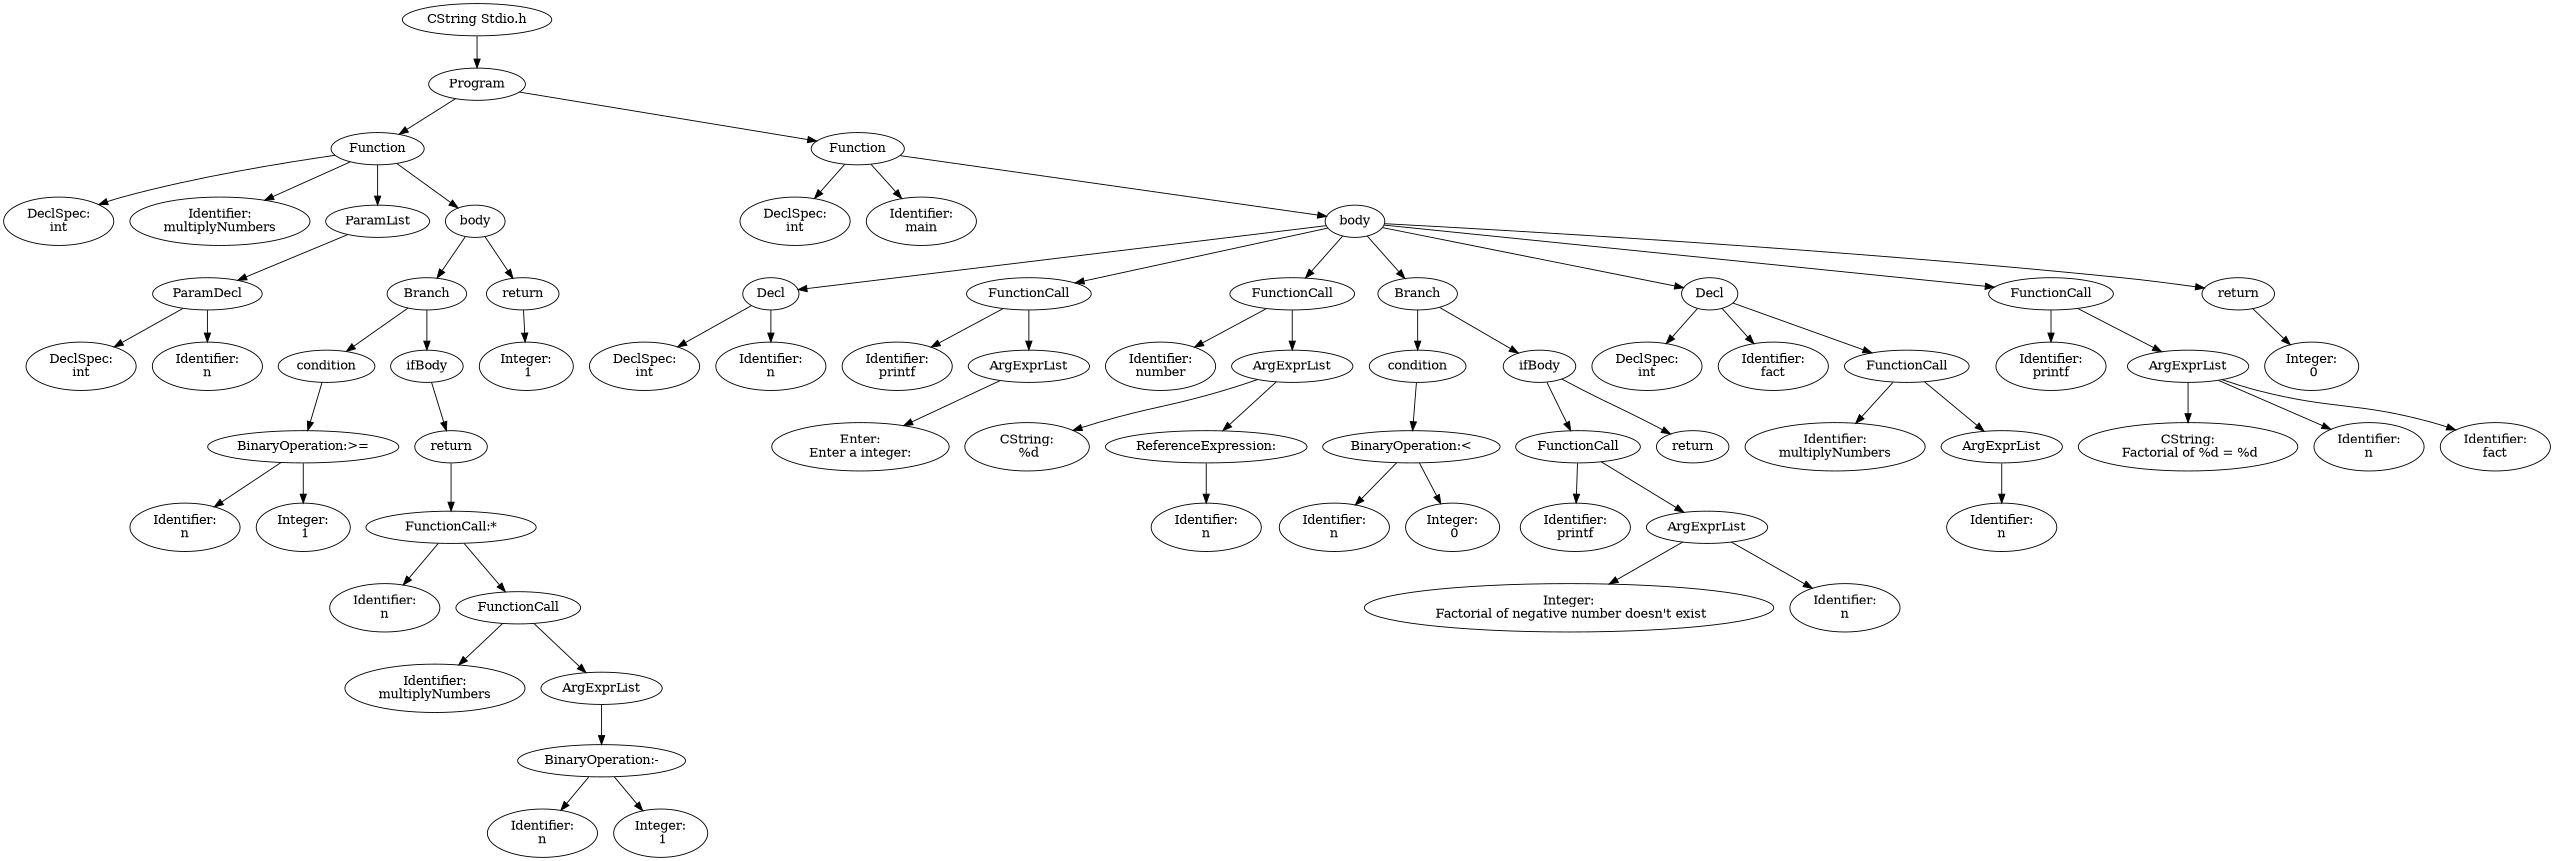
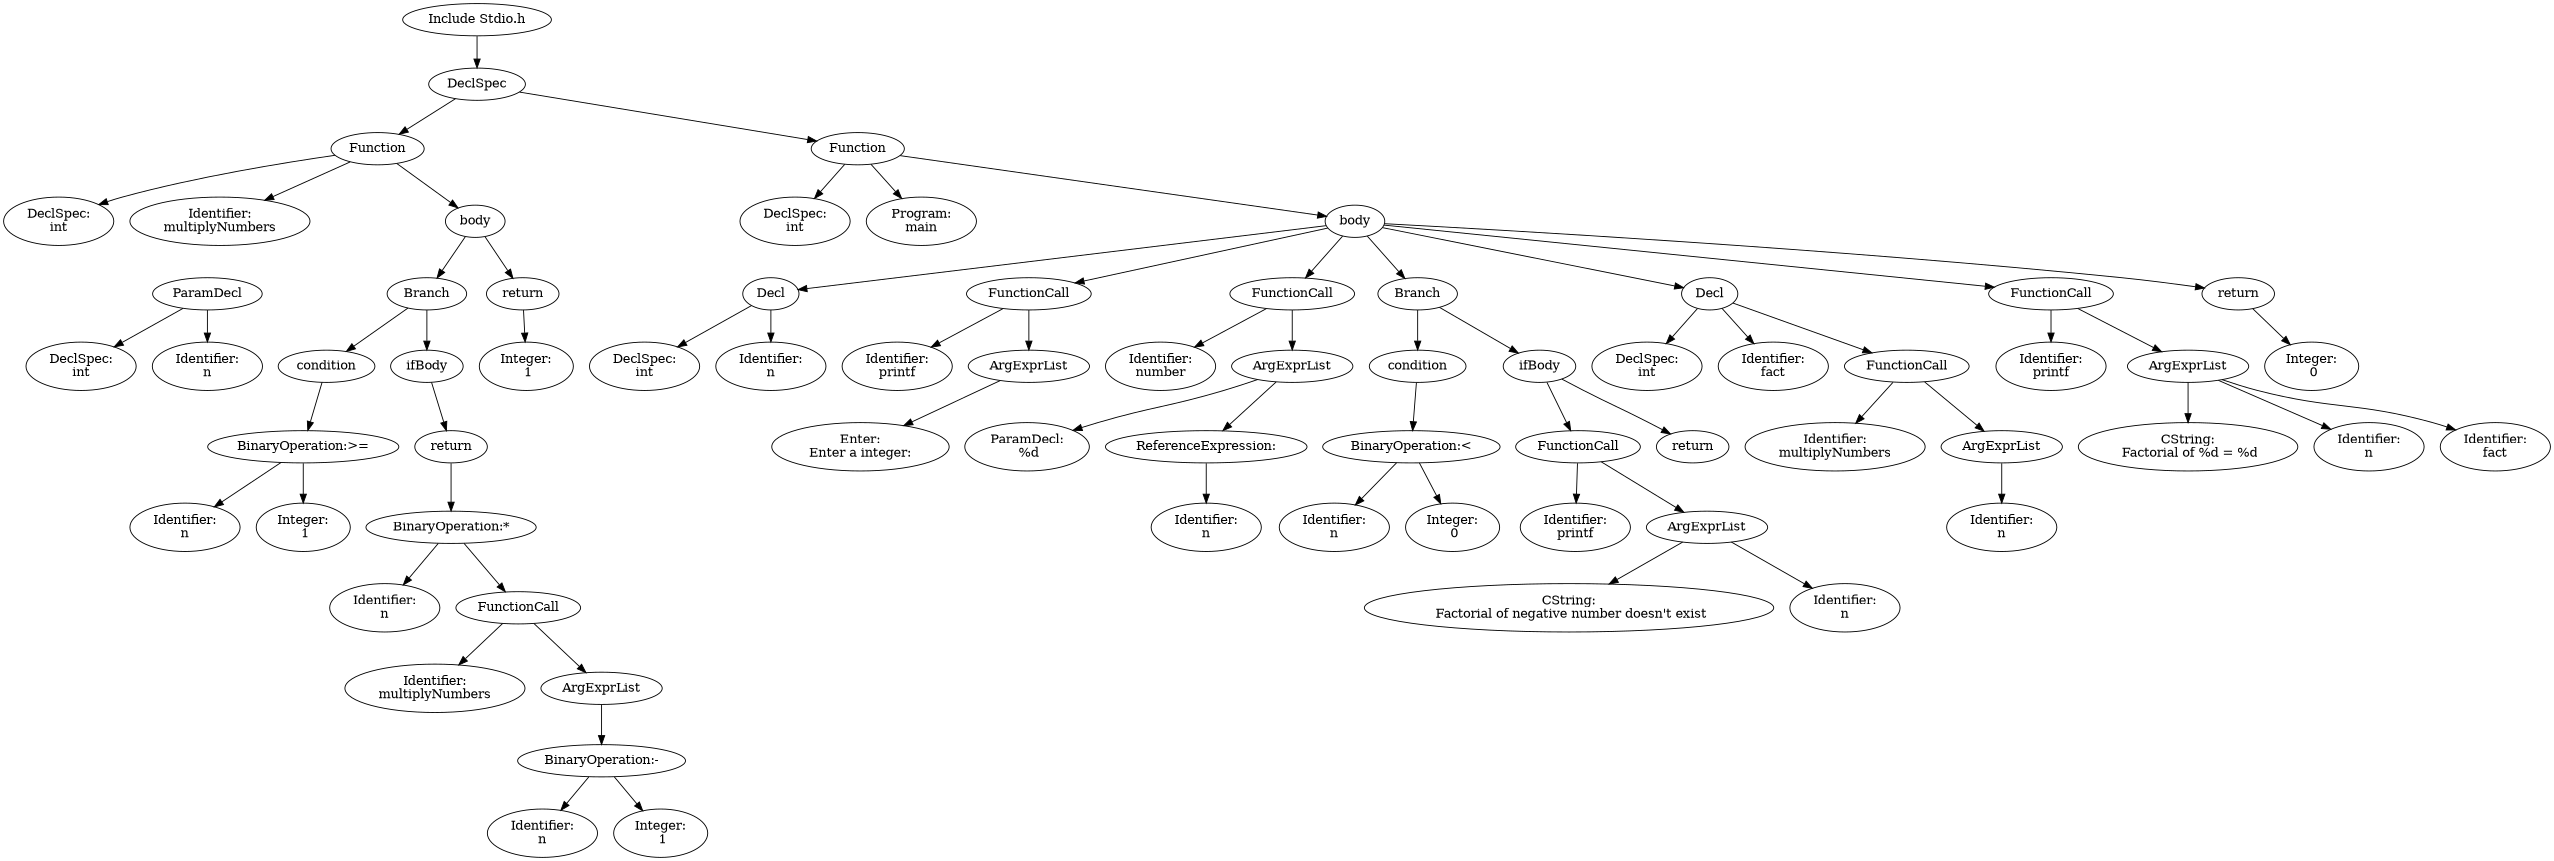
  digraph {
-   n1 [label=Program]
+   n1 [label=DeclSpec]
    n2 [label=Function]
    n3 [label=Function]
-   n4 [label="CString Stdio.h"]
+   n4 [label="Include Stdio.h"]
    n5 [label="DeclSpec:\nint"]
    n6 [label="Identifier:\nmultiplyNumbers"]
-   n7 [label=ParamList]
    n8 [label=body]
    n9 [label="DeclSpec:\nint"]
-   n10 [label="Identifier:\nmain"]
+   n10 [label="Program:\nmain"]
    n11 [label=body]
    n12 [label=ParamDecl]
    n13 [label=Branch]
    n14 [label=return]
    n15 [label="DeclSpec:\nint"]
    n16 [label="Identifier:\nn"]
    n17 [label=condition]
    n18 [label=ifBody]
    n19 [label="Integer:\n 1"]
    n20 [label="BinaryOperation:>="]
    n21 [label=return]
    n22 [label="Identifier:\nn"]
    n23 [label="Integer:\n 1"]
-   n24 [label="FunctionCall:*"]
+   n24 [label="BinaryOperation:*"]
    n25 [label="Identifier:\nn"]
    n26 [label=FunctionCall]
    n27 [label="Identifier:\nmultiplyNumbers"]
    n28 [label=ArgExprList]
    n29 [label="BinaryOperation:-"]
    n30 [label="Identifier:\nn"]
    n31 [label="Integer:\n 1"]
    n32 [label=Decl]
    n33 [label=FunctionCall]
    n34 [label=FunctionCall]
    n35 [label=Branch]
    n36 [label=Decl]
    n37 [label=FunctionCall]
    n38 [label=return]
    n39 [label="DeclSpec:\nint"]
    n40 [label="Identifier:\nn"]
    n41 [label="Identifier:\nprintf"]
    n42 [label=ArgExprList]
    n43 [label="Identifier:\nnumber"]
    n44 [label=ArgExprList]
    n45 [label=condition]
    n46 [label=ifBody]
    n47 [label="DeclSpec:\nint"]
    n48 [label="Identifier:\nfact"]
    n49 [label=FunctionCall]
    n50 [label="Identifier:\nprintf"]
    n51 [label=ArgExprList]
    n52 [label="Integer:\n 0"]
    n53 [label="Enter:\n Enter a integer: "]
-   n54 [label="CString:\n %d"]
+   n54 [label="ParamDecl:\n %d"]
    n55 [label="ReferenceExpression:\n"]
    n56 [label="Identifier:\nn"]
    n57 [label="BinaryOperation:<"]
    n58 [label=FunctionCall]
    n59 [label=return]
    n60 [label="Identifier:\nn"]
    n61 [label="Integer:\n 0"]
    n62 [label="Identifier:\nprintf"]
    n63 [label=ArgExprList]
-   n64 [label="Integer:\n Factorial of negative number doesn't exist\n"]
+   n64 [label="CString:\n Factorial of negative number doesn't exist\n"]
    n65 [label="Identifier:\nn"]
    n66 [label="Identifier:\nmultiplyNumbers"]
    n67 [label=ArgExprList]
    n68 [label="Identifier:\nn"]
    n69 [label="CString:\n Factorial of %d = %d"]
    n70 [label="Identifier:\nn"]
    n71 [label="Identifier:\nfact"]
    n1 -> n2
    n1 -> n3
    n2 -> n5
    n2 -> n6
-   n2 -> n7
    n2 -> n8
    n3 -> n9
    n3 -> n10
    n3 -> n11
    n4 -> n1
-   n7 -> n12
    n8 -> n13
    n8 -> n14
    n11 -> n32
    n11 -> n33
    n11 -> n34
    n11 -> n35
    n11 -> n36
    n11 -> n37
    n11 -> n38
    n12 -> n15
    n12 -> n16
    n13 -> n17
    n13 -> n18
    n14 -> n19
    n17 -> n20
    n18 -> n21
    n20 -> n22
    n20 -> n23
    n21 -> n24
    n24 -> n25
    n24 -> n26
    n26 -> n27
    n26 -> n28
    n28 -> n29
    n29 -> n30
    n29 -> n31
    n32 -> n39
    n32 -> n40
    n33 -> n41
    n33 -> n42
    n34 -> n43
    n34 -> n44
    n35 -> n45
    n35 -> n46
    n36 -> n47
    n36 -> n48
    n36 -> n49
    n37 -> n50
    n37 -> n51
    n38 -> n52
    n42 -> n53
    n44 -> n54
    n44 -> n55
    n45 -> n57
    n46 -> n58
    n46 -> n59
    n49 -> n66
    n49 -> n67
    n51 -> n69
    n51 -> n70
    n51 -> n71
    n55 -> n56
    n57 -> n60
    n57 -> n61
    n58 -> n62
    n58 -> n63
    n63 -> n64
    n63 -> n65
    n67 -> n68
  }
